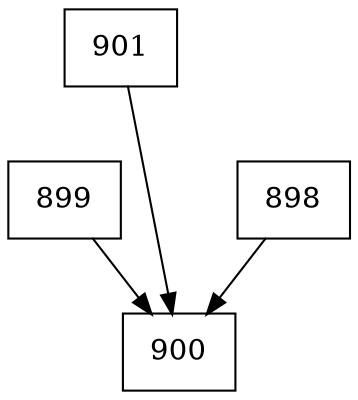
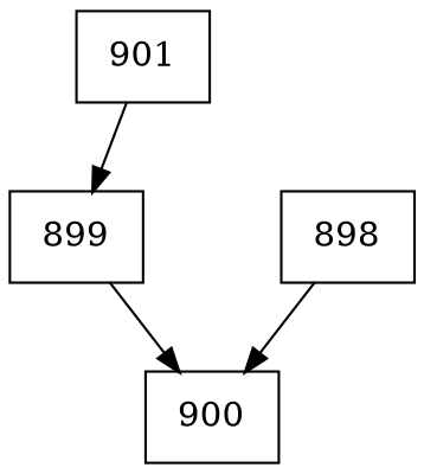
  digraph {
    node [shape=record]
    n1 [label="{901}"]
    n2 [label="{899}"]
    n3 [label="{900}"]
    n4 [label="{898}"]
-   n1 -> n3
+   n1 -> n2
    n2 -> n3
    n4 -> n3
  }
